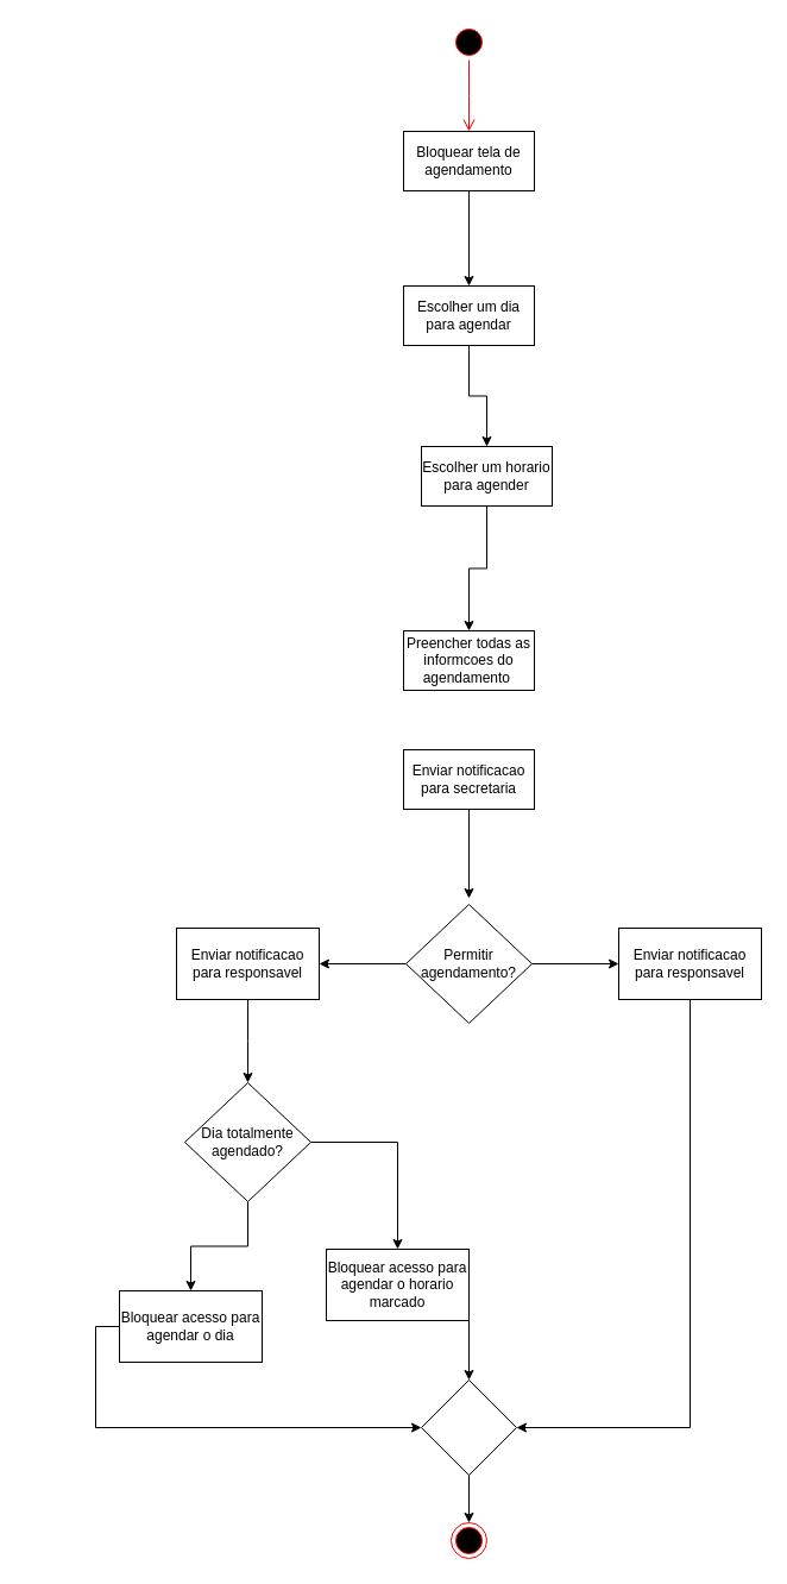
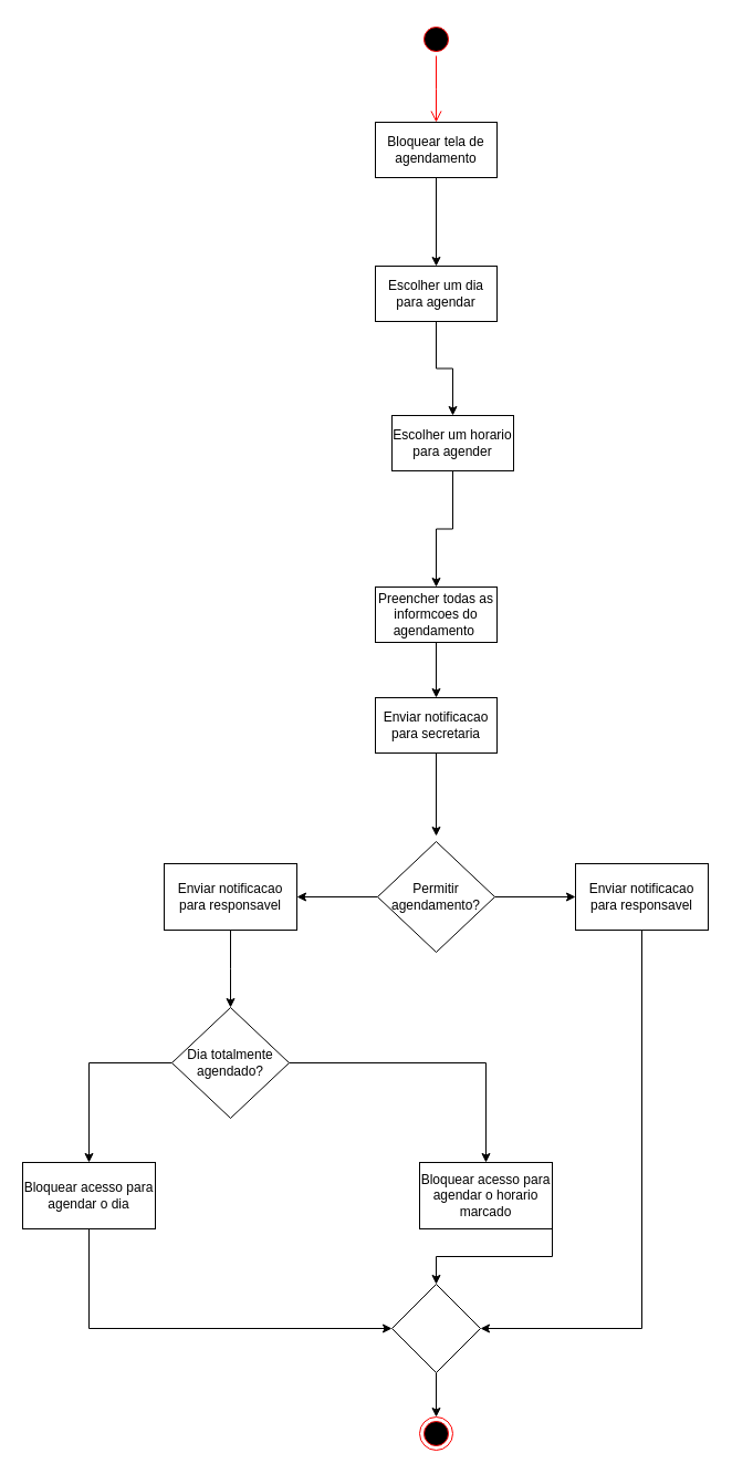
  <mxCell id="0" />
  <mxCell id="1" parent="0" />
  <mxCell id="2" value="" style="ellipse;html=1;shape=startState;fillColor=#000000;strokeColor=#ff0000;" vertex="1" parent="1"><mxGeometry x="379" width="30" height="30" as="geometry" y="20" /></mxCell>
  <mxCell id="3" value="" style="edgeStyle=orthogonalEdgeStyle;html=1;verticalAlign=bottom;endArrow=open;endSize=8;strokeColor=#ff0000;rounded=0;" edge="1" source="2" parent="1"><mxGeometry relative="1" as="geometry"><mxPoint x="394" y="110" as="targetPoint" /></mxGeometry></mxCell>
  <mxCell id="4" value="" style="edgeStyle=orthogonalEdgeStyle;rounded=0;orthogonalLoop=1;jettySize=auto;html=1;" edge="1" parent="1" source="5" target="7"><mxGeometry relative="1" as="geometry" /></mxCell>
  <mxCell id="5" value="Bloquear tela de agendamento" style="html=1;whiteSpace=wrap;" vertex="1" parent="1"><mxGeometry x="339" y="110" width="110" height="50" as="geometry" /></mxCell>
  <mxCell id="6" value="" style="edgeStyle=orthogonalEdgeStyle;rounded=0;orthogonalLoop=1;jettySize=auto;html=1;" edge="1" parent="1" source="7" target="9"><mxGeometry relative="1" as="geometry" /></mxCell>
  <mxCell id="7" value="Escolher um dia para agendar" style="html=1;whiteSpace=wrap;" vertex="1" parent="1"><mxGeometry x="339" y="240" width="110" height="50" as="geometry" /></mxCell>
  <mxCell id="8" value="" style="edgeStyle=orthogonalEdgeStyle;rounded=0;orthogonalLoop=1;jettySize=auto;html=1;" edge="1" parent="1" source="9" target="11"><mxGeometry relative="1" as="geometry" /></mxCell>
  <mxCell id="9" value="Escolher um horario para agender" style="html=1;whiteSpace=wrap;" vertex="1" parent="1"><mxGeometry x="354" y="375" width="110" height="50" as="geometry" /></mxCell>
+ <mxCell id="10" value="" style="edgeStyle=orthogonalEdgeStyle;rounded=0;orthogonalLoop=1;jettySize=auto;html=1;" edge="1" parent="1" source="11" target="13"><mxGeometry relative="1" as="geometry" /></mxCell>
  <mxCell id="11" value="Preencher todas as informcoes do agendamento&amp;nbsp;" style="html=1;whiteSpace=wrap;" vertex="1" parent="1"><mxGeometry x="339" y="530" width="110" height="50" as="geometry" /></mxCell>
  <mxCell id="12" value="" style="edgeStyle=orthogonalEdgeStyle;rounded=0;orthogonalLoop=1;jettySize=auto;html=1;" edge="1" parent="1" source="13"><mxGeometry relative="1" as="geometry"><mxPoint x="394" y="755" as="targetPoint" /></mxGeometry></mxCell>
  <mxCell id="13" value="Enviar notificacao para secretaria" style="html=1;whiteSpace=wrap;" vertex="1" parent="1"><mxGeometry x="339" y="630" width="110" height="50" as="geometry" /></mxCell>
  <mxCell id="14" value="" style="edgeStyle=orthogonalEdgeStyle;rounded=0;orthogonalLoop=1;jettySize=auto;html=1;" edge="1" parent="1" source="16" target="18"><mxGeometry relative="1" as="geometry" /></mxCell>
  <mxCell id="15" value="" style="edgeStyle=orthogonalEdgeStyle;rounded=0;orthogonalLoop=1;jettySize=auto;html=1;" edge="1" parent="1" source="16" target="20"><mxGeometry relative="1" as="geometry" /></mxCell>
  <mxCell id="16" value="Permitir agendamento?" style="rhombus;whiteSpace=wrap;html=1;" vertex="1" parent="1"><mxGeometry x="341" y="760" width="106" height="100" as="geometry" /></mxCell>
  <mxCell id="17" style="edgeStyle=orthogonalEdgeStyle;rounded=0;orthogonalLoop=1;jettySize=auto;html=1;entryX=1;entryY=0.5;entryDx=0;entryDy=0;" edge="1" parent="1" source="18" target="30"><mxGeometry relative="1" as="geometry"><Array as="points"><mxPoint x="580" y="1200" /></Array></mxGeometry></mxCell>
  <mxCell id="18" value="Enviar notificacao para responsavel" style="whiteSpace=wrap;html=1;" vertex="1" parent="1"><mxGeometry x="520" y="780" width="120" height="60" as="geometry" /></mxCell>
  <mxCell id="19" value="" style="edgeStyle=orthogonalEdgeStyle;rounded=0;orthogonalLoop=1;jettySize=auto;html=1;" edge="1" parent="1" source="20"><mxGeometry relative="1" as="geometry"><mxPoint x="208" y="910" as="targetPoint" /></mxGeometry></mxCell>
  <mxCell id="20" value="Enviar notificacao para responsavel" style="whiteSpace=wrap;html=1;" vertex="1" parent="1"><mxGeometry x="148" y="780" width="120" height="60" as="geometry" /></mxCell>
  <mxCell id="21" value="" style="edgeStyle=orthogonalEdgeStyle;rounded=0;orthogonalLoop=1;jettySize=auto;html=1;" edge="1" parent="1" source="23" target="25"><mxGeometry relative="1" as="geometry" /></mxCell>
  <mxCell id="22" value="" style="edgeStyle=orthogonalEdgeStyle;rounded=0;orthogonalLoop=1;jettySize=auto;html=1;" edge="1" parent="1" source="23" target="27"><mxGeometry relative="1" as="geometry" /></mxCell>
  <mxCell id="23" value="Dia totalmente agendado?" style="rhombus;whiteSpace=wrap;html=1;" vertex="1" parent="1"><mxGeometry x="155" y="910" width="106" height="100" as="geometry" /></mxCell>
  <mxCell id="24" style="edgeStyle=orthogonalEdgeStyle;rounded=0;orthogonalLoop=1;jettySize=auto;html=1;" edge="1" parent="1" source="25" target="30"><mxGeometry relative="1" as="geometry"><Array as="points"><mxPoint x="80" y="1200" /></Array></mxGeometry></mxCell>
- <mxCell id="25" value="Bloquear acesso para agendar o dia" style="whiteSpace=wrap;html=1;" vertex="1" parent="1"><mxGeometry x="100" y="1085" width="120" height="60" as="geometry" /></mxCell>
+ <mxCell id="25" value="Bloquear acesso para agendar o dia" style="whiteSpace=wrap;html=1;" vertex="1" parent="1"><mxGeometry x="20" y="1050" width="120" height="60" as="geometry" /></mxCell>
  <mxCell id="26" style="edgeStyle=orthogonalEdgeStyle;rounded=0;orthogonalLoop=1;jettySize=auto;html=1;exitX=1;exitY=1;exitDx=0;exitDy=0;entryX=0.5;entryY=0;entryDx=0;entryDy=0;" edge="1" parent="1" source="27" target="30"><mxGeometry relative="1" as="geometry" /></mxCell>
- <mxCell id="27" value="Bloquear acesso para agendar o horario marcado" style="whiteSpace=wrap;html=1;" vertex="1" parent="1"><mxGeometry x="274" y="1050" width="120" height="60" as="geometry" /></mxCell>
+ <mxCell id="27" value="Bloquear acesso para agendar o horario marcado" style="whiteSpace=wrap;html=1;" vertex="1" parent="1"><mxGeometry x="379" y="1050" width="120" height="60" as="geometry" /></mxCell>
  <mxCell id="28" value="" style="ellipse;html=1;shape=endState;fillColor=#000000;strokeColor=#ff0000;" vertex="1" parent="1"><mxGeometry x="379" y="1280" width="30" height="30" as="geometry" /></mxCell>
  <mxCell id="29" value="" style="edgeStyle=orthogonalEdgeStyle;rounded=0;orthogonalLoop=1;jettySize=auto;html=1;" edge="1" parent="1" source="30" target="28"><mxGeometry relative="1" as="geometry" /></mxCell>
  <mxCell id="30" value="" style="rhombus;whiteSpace=wrap;html=1;" vertex="1" parent="1"><mxGeometry x="354" y="1160" width="80" height="80" as="geometry" /></mxCell>
